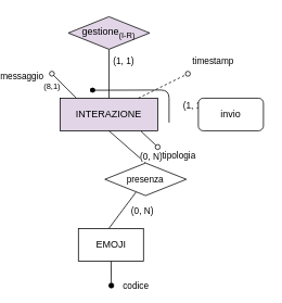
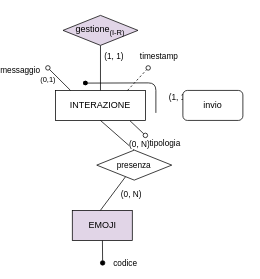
  <mxCell id="0" />
  <mxCell id="1" parent="0" />
- <mxCell id="2" value="INTERAZIONE" style="rounded=0;whiteSpace=wrap;html=1;fillColor=#e1d5e7;" parent="1" vertex="1"><mxGeometry x="50.16" y="120.04" width="120" height="40" as="geometry" /></mxCell>
+ <mxCell id="2" value="INTERAZIONE" style="rounded=0;whiteSpace=wrap;html=1;" parent="1" vertex="1"><mxGeometry x="50.16" y="120.04" width="120" height="40" as="geometry" /></mxCell>
  <mxCell id="3" value="codice" style="edgeStyle=none;jumpStyle=arc;html=1;startArrow=none;startFill=0;endArrow=oval;endFill=1;" parent="1" source="4" edge="1"><mxGeometry x="1" y="30" relative="1" as="geometry"><mxPoint x="113" y="350" as="targetPoint" /><mxPoint x="150.16" y="420.26" as="sourcePoint" /><mxPoint as="offset" /></mxGeometry></mxCell>
- <mxCell id="4" value="EMOJI" style="whiteSpace=wrap;html=1;rounded=0;" parent="1" vertex="1"><mxGeometry x="72.55" y="280" width="80" height="40" as="geometry" /></mxCell>
+ <mxCell id="4" value="EMOJI" style="whiteSpace=wrap;html=1;rounded=0;fillColor=#e1d5e7;" parent="1" vertex="1"><mxGeometry x="72.55" y="280" width="80" height="40" as="geometry" /></mxCell>
  <mxCell id="5" value="&lt;span style=&quot;color: rgb(0, 0, 0); font-family: Helvetica; font-size: 11px; font-style: normal; font-variant-ligatures: normal; font-variant-caps: normal; font-weight: 400; letter-spacing: normal; orphans: 2; text-align: center; text-indent: 0px; text-transform: none; widows: 2; word-spacing: 0px; -webkit-text-stroke-width: 0px; background-color: rgb(255, 255, 255); text-decoration-thickness: initial; text-decoration-style: initial; text-decoration-color: initial; float: none; display: inline !important;&quot;&gt;(1, 1)&lt;/span&gt;" style="edgeLabel;html=1;align=center;verticalAlign=middle;resizable=0;points=[];fontSize=11;fontFamily=Helvetica;fontColor=default;" parent="1" connectable="0" vertex="1"><mxGeometry x="219.999" y="129.614" as="geometry"><mxPoint x="-6" y="-1" as="offset" /></mxGeometry></mxCell>
  <mxCell id="6" value="invio" style="whiteSpace=wrap;html=1;rounded=1;" parent="1" vertex="1"><mxGeometry x="220" y="120.08" width="80" height="40" as="geometry" /></mxCell>
  <mxCell id="7" value="(0, N)" style="edgeStyle=none;jumpStyle=arc;html=1;startArrow=none;startFill=0;endArrow=none;endFill=0;" parent="1" source="10" edge="1"><mxGeometry x="-0.489" y="20" relative="1" as="geometry"><mxPoint as="offset" /><mxPoint x="110" y="280" as="targetPoint" /><Array as="points" /></mxGeometry></mxCell>
  <mxCell id="8" style="edgeStyle=none;html=1;exitX=0.5;exitY=0;exitDx=0;exitDy=0;endArrow=none;endFill=0;" parent="1" source="10" edge="1"><mxGeometry relative="1" as="geometry"><mxPoint x="110" y="160" as="targetPoint" /></mxGeometry></mxCell>
  <mxCell id="9" value="(0, N)" style="edgeLabel;html=1;align=center;verticalAlign=middle;resizable=0;points=[];" parent="8" vertex="1" connectable="0"><mxGeometry x="-0.371" y="3" relative="1" as="geometry"><mxPoint x="23" y="2" as="offset" /></mxGeometry></mxCell>
  <mxCell id="10" value="&lt;font style=&quot;font-size: 11px;&quot;&gt;presenza&lt;/font&gt;" style="rhombus;whiteSpace=wrap;html=1;rounded=0;" parent="1" vertex="1"><mxGeometry x="105.16" y="199.65" width="100" height="40" as="geometry" /></mxCell>
  <mxCell id="11" value="" style="endArrow=oval;html=1;fillStyle=auto;strokeWidth=1;startSize=6;endSize=6;fillColor=#000000;startArrow=none;startFill=0;endFill=0;" parent="1" edge="1"><mxGeometry width="50" height="50" relative="1" as="geometry"><mxPoint x="70.158" y="120.04" as="sourcePoint" /><mxPoint x="40" y="90" as="targetPoint" /></mxGeometry></mxCell>
  <mxCell id="12" value="messaggio" style="edgeLabel;html=1;align=center;verticalAlign=middle;resizable=0;points=[];" parent="11" connectable="0" vertex="1"><mxGeometry x="0.479" y="1" relative="1" as="geometry"><mxPoint x="-45" y="-6" as="offset" /></mxGeometry></mxCell>
  <mxCell id="13" value="" style="endArrow=none;html=1;strokeColor=#000000;strokeWidth=1;fontColor=#FF0000;" parent="1" edge="1"><mxGeometry width="50" height="50" relative="1" as="geometry"><mxPoint x="89.86" y="110.31" as="sourcePoint" /><mxPoint x="184" y="150" as="targetPoint" /><Array as="points"><mxPoint x="184" y="110" /></Array></mxGeometry></mxCell>
  <mxCell id="14" value="" style="shape=waypoint;fillStyle=solid;size=6;pointerEvents=1;points=[];fillColor=none;resizable=0;rotatable=0;perimeter=centerPerimeter;snapToPoint=1;strokeColor=#000000;fontColor=#FF0000;" parent="1" vertex="1"><mxGeometry x="80" y="100.08" width="20" height="20" as="geometry" /></mxCell>
  <mxCell id="15" style="edgeStyle=none;html=1;exitX=0.5;exitY=1;exitDx=0;exitDy=0;endArrow=none;endFill=0;" parent="1" source="16" edge="1"><mxGeometry relative="1" as="geometry"><mxPoint x="110.137" y="120.04" as="targetPoint" /><Array as="points" /></mxGeometry></mxCell>
  <mxCell id="16" value="gestione&lt;sub&gt;(I-R)&lt;/sub&gt;" style="rhombus;whiteSpace=wrap;html=1;fillColor=#e1d5e7;" parent="1" vertex="1"><mxGeometry x="60.16" y="20" width="100" height="40" as="geometry" /></mxCell>
  <mxCell id="17" value="" style="shape=waypoint;fillStyle=solid;size=6;pointerEvents=1;points=[];fillColor=none;resizable=0;rotatable=0;perimeter=centerPerimeter;snapToPoint=1;strokeColor=#000000;fontColor=#FF0000;" parent="1" vertex="1"><mxGeometry x="80" y="100.08" width="20" height="20" as="geometry" /></mxCell>
  <mxCell id="18" value="&lt;span style=&quot;font-size: 11px; background-color: rgb(255, 255, 255);&quot;&gt;(1, 1)&lt;/span&gt;" style="text;html=1;align=center;verticalAlign=middle;resizable=0;points=[];autosize=1;strokeColor=none;fillColor=none;" parent="1" vertex="1"><mxGeometry x="102.55" y="60" width="50" height="30" as="geometry" /></mxCell>
  <mxCell id="19" value="" style="endArrow=oval;html=1;fillStyle=auto;strokeWidth=1;startSize=6;endSize=6;fillColor=#000000;startArrow=none;startFill=0;endFill=0;strokeColor=#000000;exitX=0.828;exitY=1.013;exitDx=0;exitDy=0;exitPerimeter=0;" parent="1" source="2" edge="1"><mxGeometry width="50" height="50" relative="1" as="geometry"><mxPoint x="201.79" y="210.74" as="sourcePoint" /><mxPoint x="170" y="180" as="targetPoint" /></mxGeometry></mxCell>
  <mxCell id="20" value="tipologia" style="edgeLabel;html=1;align=center;verticalAlign=middle;resizable=0;points=[];" parent="19" vertex="1" connectable="0"><mxGeometry x="0.479" y="1" relative="1" as="geometry"><mxPoint x="30" y="15" as="offset" /></mxGeometry></mxCell>
- <mxCell id="21" value="&lt;font style=&quot;font-size: 10px;&quot;&gt;(8,1)&lt;/font&gt;" style="text;html=1;align=center;verticalAlign=middle;resizable=0;points=[];autosize=1;strokeColor=none;fillColor=none;fontColor=#000000;" parent="1" vertex="1"><mxGeometry x="20.16" y="90.08" width="40" height="30" as="geometry" /></mxCell>
+ <mxCell id="21" value="&lt;font style=&quot;font-size: 10px;&quot;&gt;(0,1)&lt;/font&gt;" style="text;html=1;align=center;verticalAlign=middle;resizable=0;points=[];autosize=1;strokeColor=none;fillColor=none;fontColor=#000000;" parent="1" vertex="1"><mxGeometry x="20.16" y="90.08" width="40" height="30" as="geometry" /></mxCell>
  <mxCell id="22" value="" style="endArrow=oval;html=1;fillStyle=auto;strokeWidth=1;startSize=6;endSize=6;fillColor=#000000;startArrow=none;startFill=0;endFill=0;exitX=0.8;exitY=0.002;exitDx=0;exitDy=0;exitPerimeter=0;dashed=1;" edge="1" parent="1" source="2" target="23"><mxGeometry width="50" height="50" relative="1" as="geometry"><mxPoint x="226.31" y="120.08" as="sourcePoint" /><mxPoint x="200.55" y="89.96" as="targetPoint" /></mxGeometry></mxCell>
- <mxCell id="23" value="&lt;font style=&quot;font-size: 11px;&quot;&gt;timestamp&lt;/font&gt;" style="text;html=1;align=center;verticalAlign=middle;resizable=0;points=[];autosize=1;strokeColor=none;fillColor=none;" vertex="1" parent="1"><mxGeometry x="202.55" y="60.08" width="70" height="30" as="geometry" /></mxCell>
+ <mxCell id="23" value="&lt;font style=&quot;font-size: 11px;&quot;&gt;timestamp&lt;/font&gt;" style="text;html=1;align=center;verticalAlign=middle;resizable=0;points=[];autosize=1;strokeColor=none;fillColor=none;" vertex="1" parent="1"><mxGeometry x="152.55" y="60.08" width="70" height="30" as="geometry" /></mxCell>
